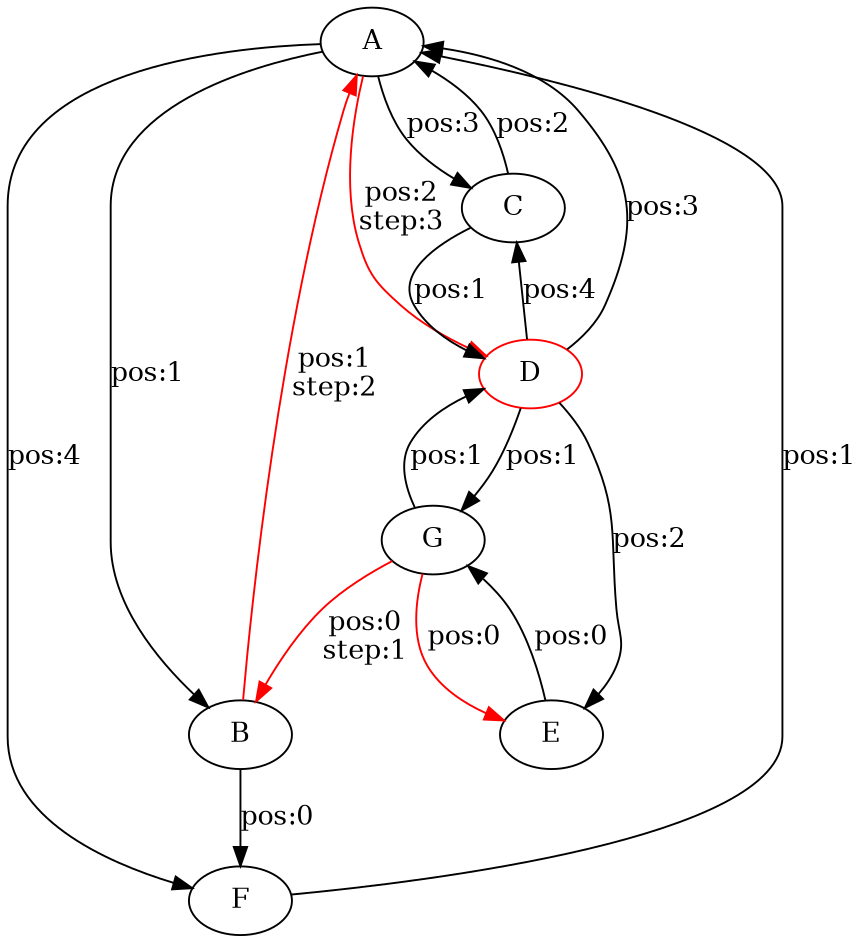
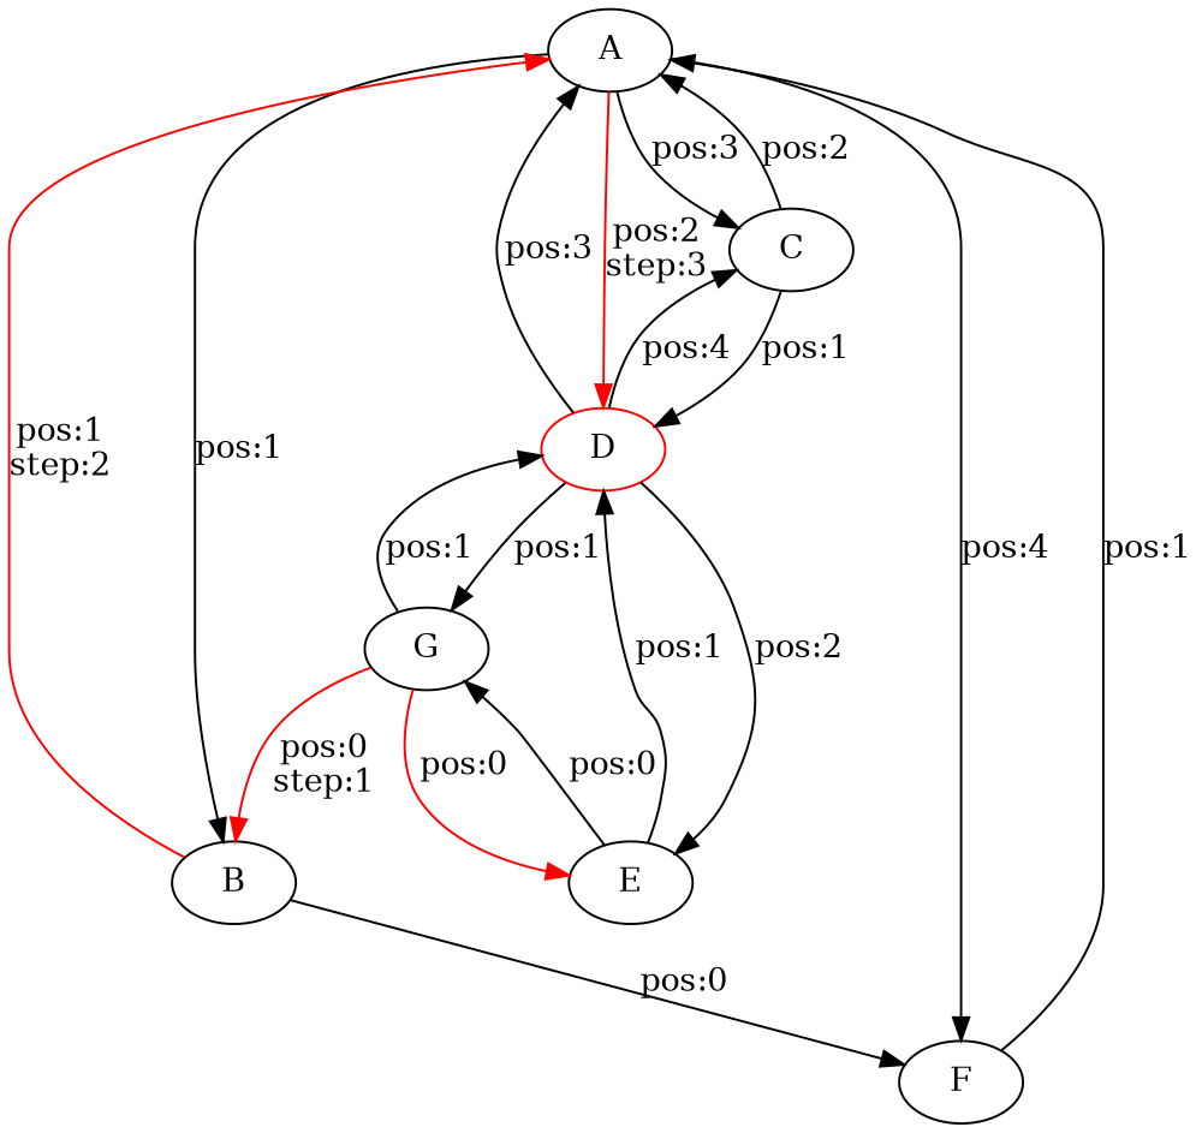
  digraph {
    n1 [label=A]
    n2 [label=B]
    n3 [label=C]
    n4 [color=red label=D]
    n5 [label=F]
    n6 [label=E]
    n7 [label=G]
    n1 -> n2 [label="pos:1\n"]
    n1 -> n3 [label="pos:3\n"]
    n1 -> n4 [color=red label="pos:2\nstep:3\n"]
    n1 -> n5 [label="pos:4\n"]
    n2 -> n1 [color=red label="pos:1\nstep:2\n"]
    n2 -> n5 [label="pos:0\n"]
    n3 -> n1 [label="pos:2\n"]
    n3 -> n4 [label="pos:1\n"]
    n4 -> n1 [label="pos:3\n"]
    n4 -> n3 [label="pos:4\n"]
    n4 -> n6 [label="pos:2\n"]
    n4 -> n7 [label="pos:1\n"]
    n5 -> n1 [label="pos:1\n"]
+   n6 -> n4 [label="pos:1\n"]
    n6 -> n7 [label="pos:0\n"]
    n7 -> n2 [color=red label="pos:0\nstep:1\n"]
    n7 -> n4 [label="pos:1\n"]
    n7 -> n6 [color=red label="pos:0\n"]
  }
